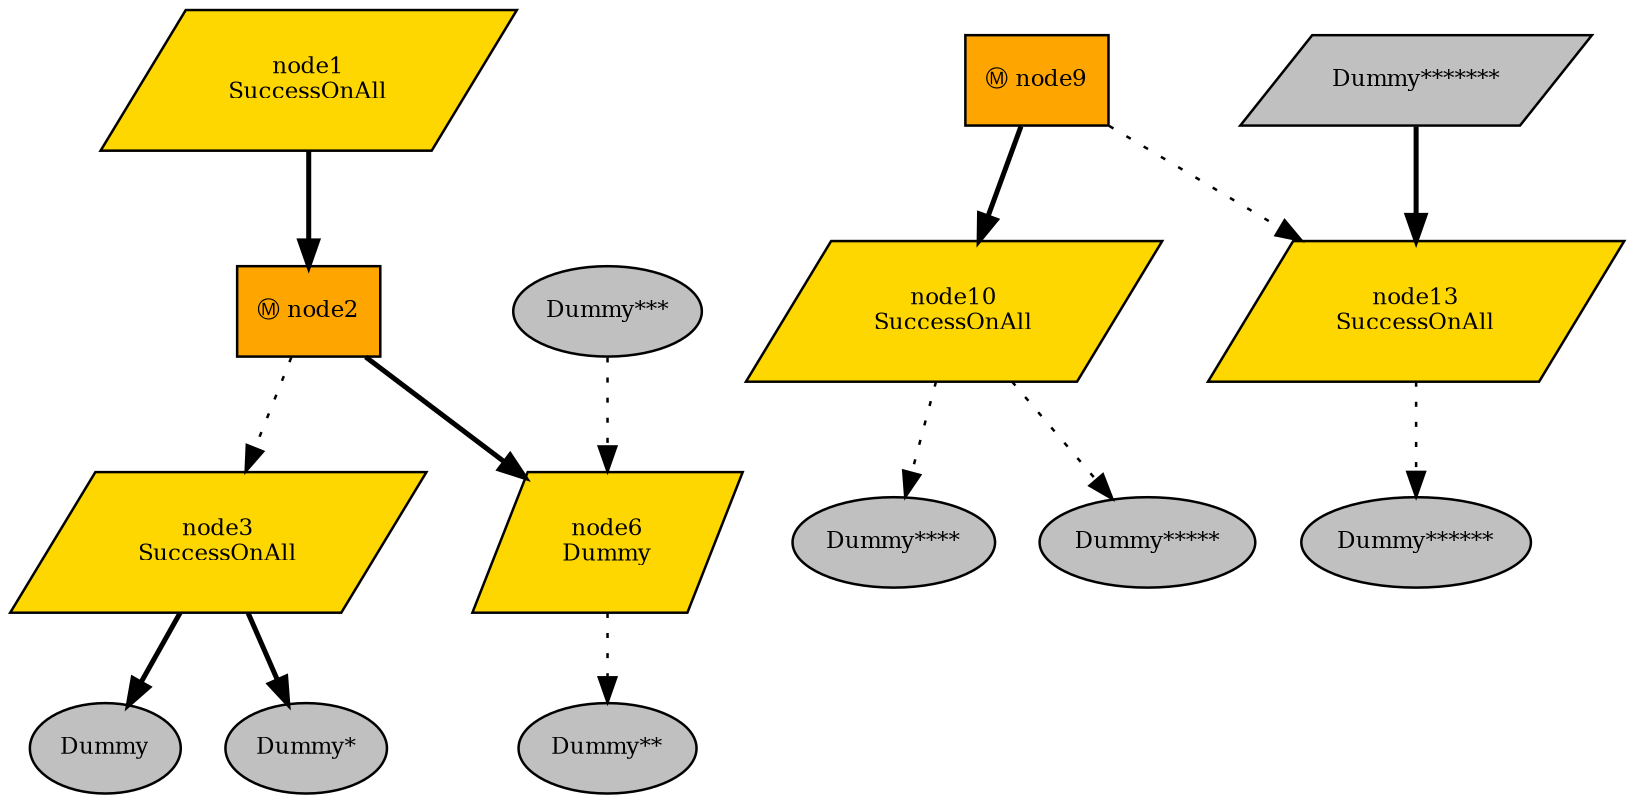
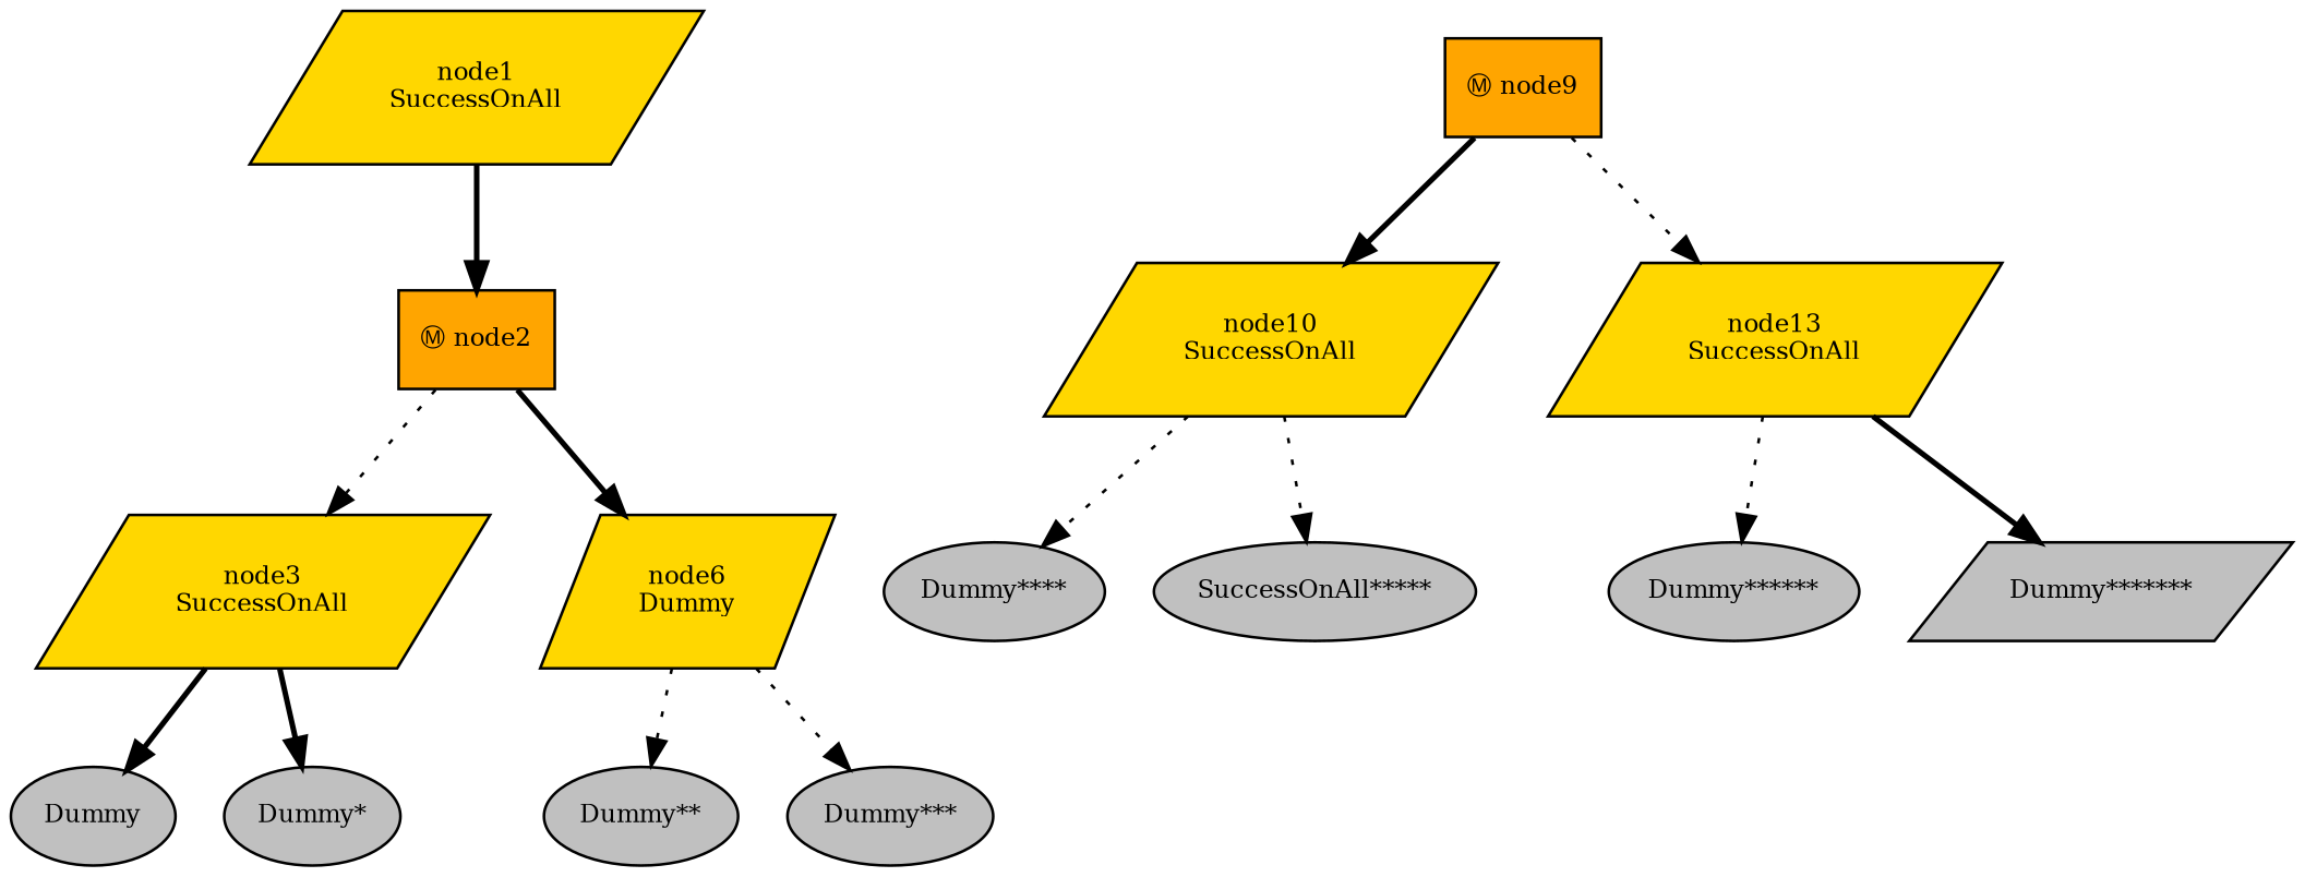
  digraph {
    fontname="times-roman"
    ordering=out
    node [fillcolor=gray fontcolor=black fontname="times-roman" fontsize=9 shape=ellipse style=filled]
    edge [fontname="times-roman" style=dotted]
    n1 [fillcolor=gold label="node1\nSuccessOnAll" shape=parallelogram]
    n2 [fillcolor=orange label="Ⓜ node2" shape=box]
    n3 [fillcolor=gold label="node3\nSuccessOnAll" shape=parallelogram]
    n4 [fillcolor=gold label="node6\nDummy" shape=parallelogram]
    n5 [fillcolor=orange label="Ⓜ node9" shape=box]
    n6 [fillcolor=gold label="node10\nSuccessOnAll" shape=parallelogram]
    n7 [fillcolor=gold label="node13\nSuccessOnAll" shape=parallelogram]
    n8 [label=Dummy]
    n9 [label="Dummy*"]
    n10 [label="Dummy**"]
    n11 [label="Dummy***"]
    n12 [label="Dummy****"]
-   n13 [label="Dummy*****"]
+   n13 [label="SuccessOnAll*****"]
    n14 [label="Dummy******"]
    n15 [label="Dummy*******" shape=parallelogram]
    n1 -> n2 [style=bold]
    n2 -> n3
    n2 -> n4 [style=bold]
    n3 -> n8 [style=bold]
    n3 -> n9 [style=bold]
    n4 -> n10
-   n11 -> n4
+   n4 -> n11
    n5 -> n6 [style=bold]
    n5 -> n7
    n6 -> n12
    n6 -> n13
    n7 -> n14
-   n15 -> n7 [style=bold]
+   n7 -> n15 [style=bold]
  }
